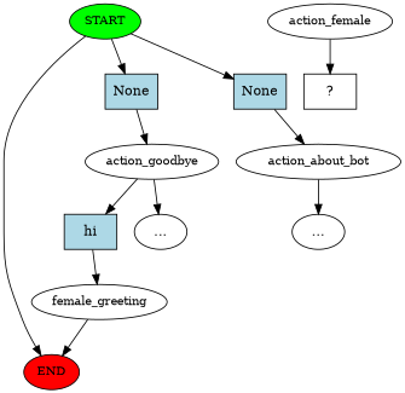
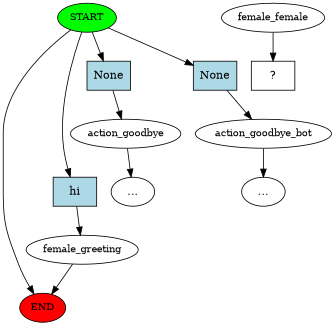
  digraph {
    n1 [fillcolor=green fontsize=12 label=START style=filled]
    n2 [fillcolor=red fontsize=12 label=END style=filled]
    n3 [fillcolor=lightblue label=hi shape=rect style=filled]
    n4 [fillcolor=lightblue label=None shape=rect style=filled]
    n5 [fillcolor=lightblue label=None shape=rect style=filled]
    n6 [fontsize=12 label=female_greeting]
    n7 [fontsize=12 label=action_goodbye]
-   n8 [fontsize=12 label=action_about_bot]
+   n8 [fontsize=12 label=action_goodbye_bot]
    n9 [label="..."]
    n10 [label="..."]
-   n11 [fontsize=12 label=action_female]
+   n11 [fontsize=12 label=female_female]
    n12 [label="  ?  " shape=rect]
    n1 -> n2
-   n7 -> n3
+   n1 -> n3
    n1 -> n4
    n1 -> n5
    n3 -> n6
    n4 -> n7
    n5 -> n8
    n6 -> n2
    n7 -> n9
    n8 -> n10
    n11 -> n12
  }
